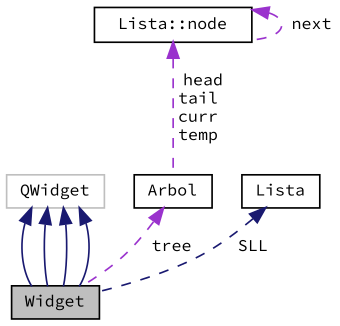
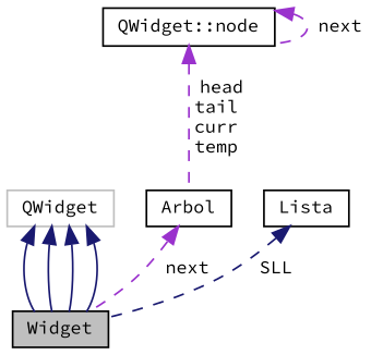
  digraph {
    fontname="Source Code Pro"
    node [color=black fillcolor=white fontname="Source Code Pro" fontsize=10 shape=record style=filled]
    edge [color=midnightblue dir=back fontname="Source Code Pro" fontsize=10 labelfontname=Helvetica labelfontsize=10 style=solid]
    n1 [fillcolor=grey75 fontcolor=black height=0.2 label=Widget width=0.4]
    n2 [color=grey75 height=0.2 label=QWidget width=0.4]
    n3 [height=0.2 label=Arbol width=0.4]
    n4 [height=0.2 label=Lista width=0.4]
-   n5 [height=0.2 label="Lista::node" width=0.4]
+   n5 [height=0.2 label="QWidget::node" width=0.4]
    n2 -> n1
    n2 -> n1
    n2 -> n1
    n2 -> n1
-   n3 -> n1 [color=darkorchid3 label=" tree" style=dashed]
+   n3 -> n1 [color=darkorchid3 label=" next" style=dashed]
    n4 -> n1 [label=" SLL" style=dashed]
    n5 -> n3 [color=darkorchid3 label=" head\ntail\ncurr\ntemp" style=dashed]
    n5 -> n5 [color=darkorchid3 label=" next" style=dashed]
  }
